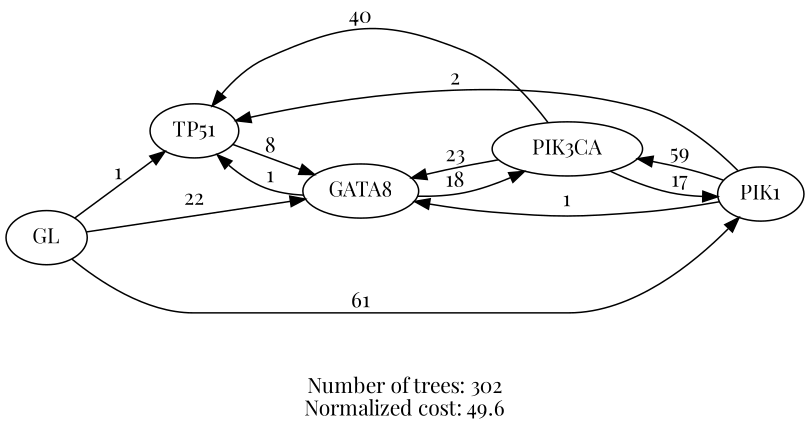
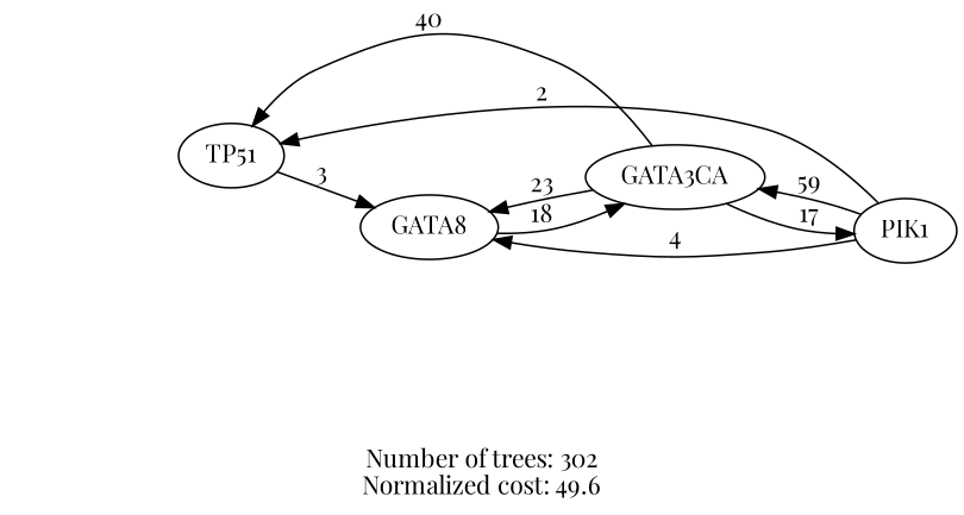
  digraph {
    fontname="Playfair Display"
    label="Number of trees: 302\nNormalized cost: 49.6"
    rankdir=LR
    node [fontname="Playfair Display"]
    edge [fontname="Playfair Display"]
    n1 [label=TP51]
    n2 [label=GATA8]
-   n3 [label=PIK3CA]
+   n3 [label=GATA3CA]
    n4 [label=PIK1]
-   n5 [label=GL]
-   n1 -> n2 [label=8]
-   n2 -> n1 [label=1]
+   n1 -> n2 [label=3]
    n2 -> n3 [label=18]
    n3 -> n1 [label=40]
    n3 -> n2 [label=23]
    n3 -> n4 [label=17]
    n4 -> n1 [label=2]
-   n4 -> n2 [label=1]
+   n4 -> n2 [label=4]
    n4 -> n3 [label=59]
-   n5 -> n1 [label=1]
-   n5 -> n2 [label=22]
-   n5 -> n4 [label=61]
  }
